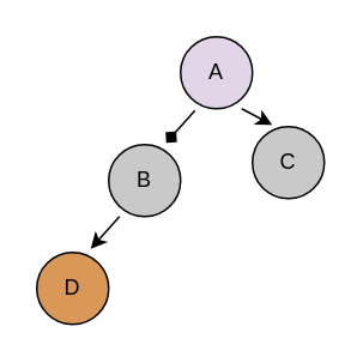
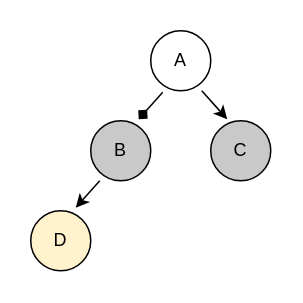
  <mxCell id="0" />
  <mxCell id="1" parent="0" />
- <mxCell id="2" value="A" style="ellipse;whiteSpace=wrap;html=1;aspect=fixed;fillColor=#e1d5e7;" vertex="1" parent="1"><mxGeometry x="100" y="20" width="40" height="40" as="geometry" /></mxCell>
+ <mxCell id="2" value="A" style="ellipse;whiteSpace=wrap;html=1;aspect=fixed;fillColor=#FFFFFF;" vertex="1" parent="1"><mxGeometry x="100" y="20" width="40" height="40" as="geometry" /></mxCell>
  <mxCell id="3" value="B" style="ellipse;whiteSpace=wrap;html=1;aspect=fixed;fillColor=#C9C9C9;" vertex="1" parent="1"><mxGeometry x="60" y="80" width="40" height="40" as="geometry" /></mxCell>
- <mxCell id="4" value="C" style="ellipse;whiteSpace=wrap;html=1;aspect=fixed;fillColor=#C9C9C9;" vertex="1" parent="1"><mxGeometry x="140" y="70" width="40" height="40" as="geometry" /></mxCell>
- <mxCell id="5" value="D" style="ellipse;whiteSpace=wrap;html=1;aspect=fixed;fillColor=#D99857;" vertex="1" parent="1"><mxGeometry x="20" y="140" width="40" height="40" as="geometry" /></mxCell>
+ <mxCell id="4" value="C" style="ellipse;whiteSpace=wrap;html=1;aspect=fixed;fillColor=#C9C9C9;" vertex="1" parent="1"><mxGeometry x="140" y="80" width="40" height="40" as="geometry" /></mxCell>
+ <mxCell id="5" value="D" style="ellipse;whiteSpace=wrap;html=1;aspect=fixed;fillColor=#fff2cc;" vertex="1" parent="1"><mxGeometry x="20" y="140" width="40" height="40" as="geometry" /></mxCell>
  <mxCell id="6" value="" style="endArrow=diamond;html=1;rounded=0;entryX=0.8;entryY=-0.025;entryDx=0;entryDy=0;entryPerimeter=0;exitX=0.2;exitY=1.025;exitDx=0;exitDy=0;exitPerimeter=0;" edge="1" parent="1" source="2" target="3"><mxGeometry width="50" height="50" relative="1" as="geometry"><mxPoint x="114" y="65" as="sourcePoint" /><mxPoint x="84" y="85" as="targetPoint" /></mxGeometry></mxCell>
  <mxCell id="7" value="" style="endArrow=classic;html=1;rounded=0;exitX=0.275;exitY=-0.025;exitDx=0;exitDy=0;exitPerimeter=0;entryX=0.275;entryY=-0.025;entryDx=0;entryDy=0;entryPerimeter=0;" edge="1" parent="1" target="4"><mxGeometry width="50" height="50" relative="1" as="geometry"><mxPoint x="134" y="60" as="sourcePoint" /><mxPoint x="160" y="86" as="targetPoint" /></mxGeometry></mxCell>
  <mxCell id="8" value="" style="endArrow=classic;html=1;rounded=0;entryX=0.2;entryY=1.025;entryDx=0;entryDy=0;entryPerimeter=0;exitX=0.8;exitY=-0.025;exitDx=0;exitDy=0;exitPerimeter=0;" edge="1" parent="1"><mxGeometry width="50" height="50" relative="1" as="geometry"><mxPoint x="66" y="120" as="sourcePoint" /><mxPoint x="50" y="138" as="targetPoint" /></mxGeometry></mxCell>
